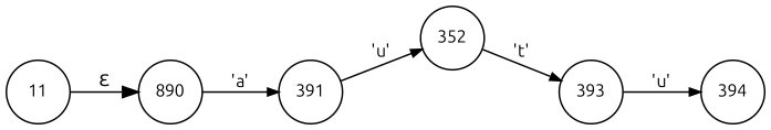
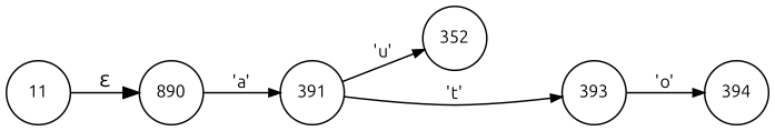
  digraph {
    fontname=Ubuntu
    rankdir=LR
    node [fixedsize=true fontname=Ubuntu fontsize=11 peripheries=1 shape=circle]
    edge [arrowhead=normal arrowsize=.7 fontname=Ubuntu fontsize=11]
    n1 [label=890 width=.55]
    n2 [label=391 width=.55]
    n3 [label=352 width=.55]
    n4 [label=393 width=.55]
    n5 [label=394 width=.55]
    n6 [label=11 width=.55]
    n1 -> n2 [label="'a'"]
    n2 -> n3 [label="'u'"]
-   n3 -> n4 [label="'t'"]
-   n4 -> n5 [label="'u'"]
+   n2 -> n4 [label="'t'"]
+   n4 -> n5 [label="'o'"]
    n6 -> n1 [label="&epsilon;" arrowhead="" arrowsize="" fontsize=""]
  }
